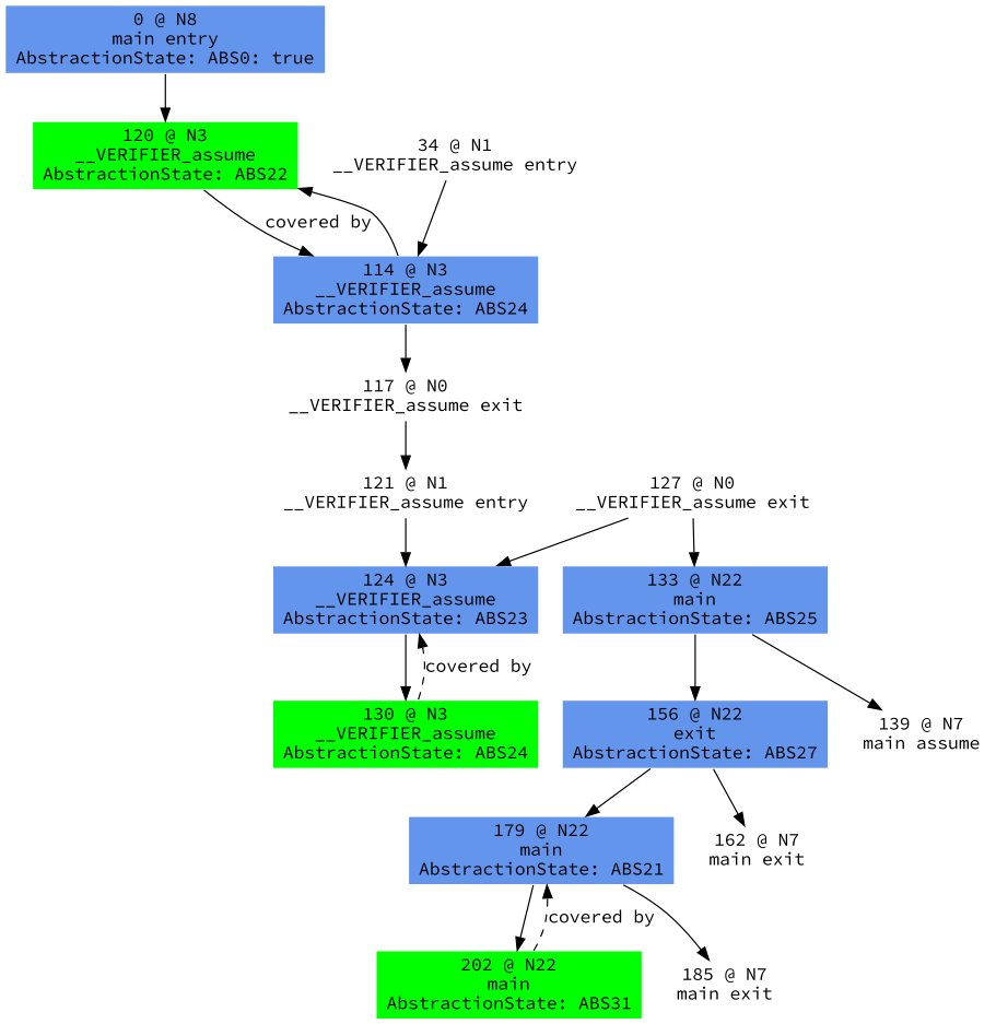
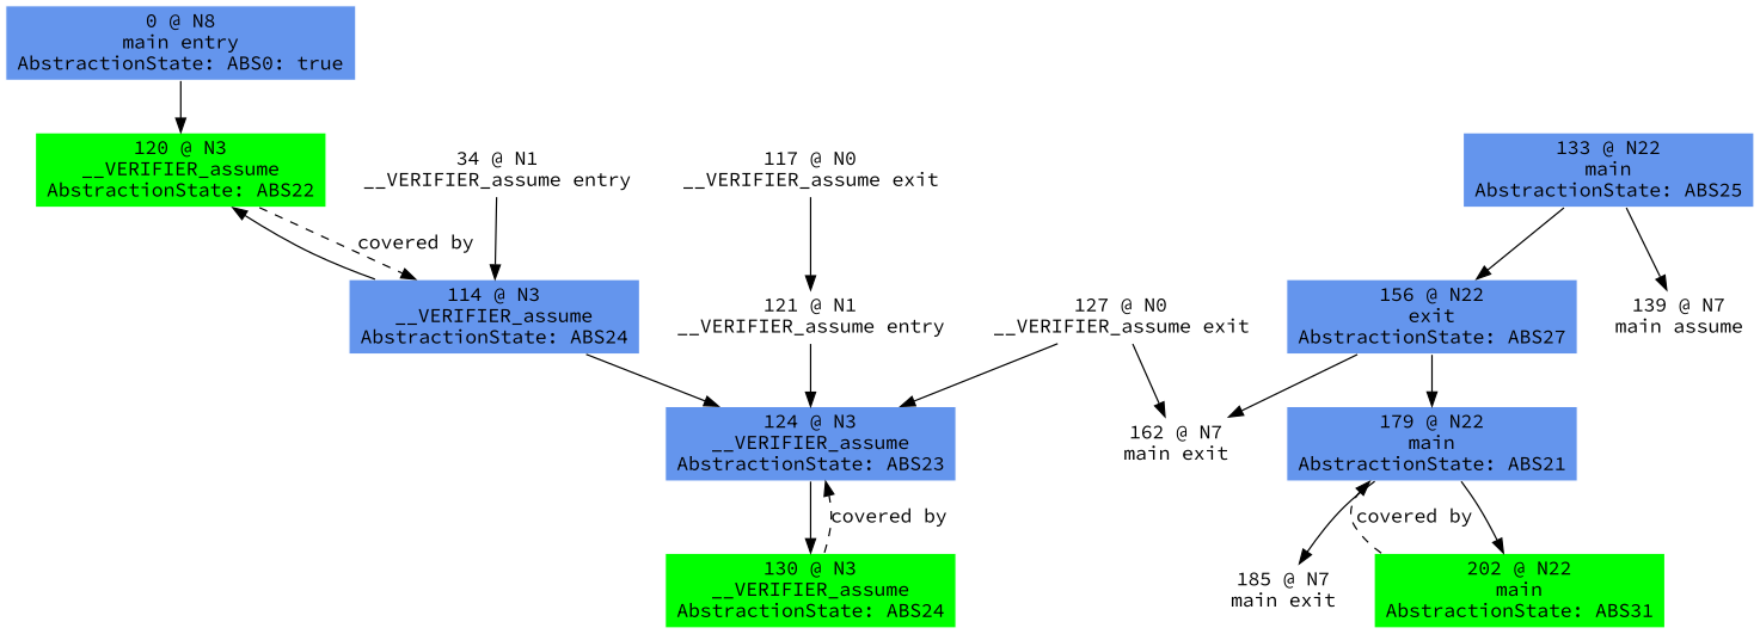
  digraph {
    fontname="Source Code Pro"
    node [color=white fontname="Source Code Pro" shape=box style=filled]
    edge [fontname="Source Code Pro"]
    n1 [fillcolor=cornflowerblue label="0 @ N8\nmain entry\nAbstractionState: ABS0: true\n"]
    n2 [fillcolor=green label="120 @ N3\n__VERIFIER_assume\nAbstractionState: ABS22\n"]
    n3 [label="34 @ N1\n__VERIFIER_assume entry\n"]
    n4 [fillcolor=cornflowerblue label="114 @ N3\n__VERIFIER_assume\nAbstractionState: ABS24\n"]
    n5 [label="117 @ N0\n__VERIFIER_assume exit\n"]
    n6 [label="121 @ N1\n__VERIFIER_assume entry\n"]
    n7 [fillcolor=cornflowerblue label="124 @ N3\n__VERIFIER_assume\nAbstractionState: ABS23\n"]
    n8 [fillcolor=green label="130 @ N3\n__VERIFIER_assume\nAbstractionState: ABS24\n"]
    n9 [label="127 @ N0\n__VERIFIER_assume exit\n"]
    n10 [fillcolor=cornflowerblue label="133 @ N22\nmain\nAbstractionState: ABS25\n"]
    n11 [fillcolor=cornflowerblue label="156 @ N22\nexit\nAbstractionState: ABS27\n"]
    n12 [label="139 @ N7\nmain assume\n"]
    n13 [fillcolor=cornflowerblue label="179 @ N22\nmain\nAbstractionState: ABS21\n"]
    n14 [label="162 @ N7\nmain exit\n"]
    n15 [fillcolor=green label="202 @ N22\nmain\nAbstractionState: ABS31\n"]
    n16 [label="185 @ N7\nmain exit\n"]
    n1 -> n2
-   n2 -> n4 [label="covered by" style=solid weight=0]
+   n2 -> n4 [label="covered by" style=dashed weight=0]
    n3 -> n4
    n4 -> n2
-   n4 -> n5
+   n4 -> n7
    n5 -> n6
    n6 -> n7
    n7 -> n8
    n8 -> n7 [label="covered by" style=dashed weight=0]
    n9 -> n7
-   n9 -> n10
+   n9 -> n14
    n10 -> n11
    n10 -> n12
    n11 -> n13
    n11 -> n14
    n13 -> n15
    n13 -> n16
    n15 -> n13 [label="covered by" style=dashed weight=0]
  }
